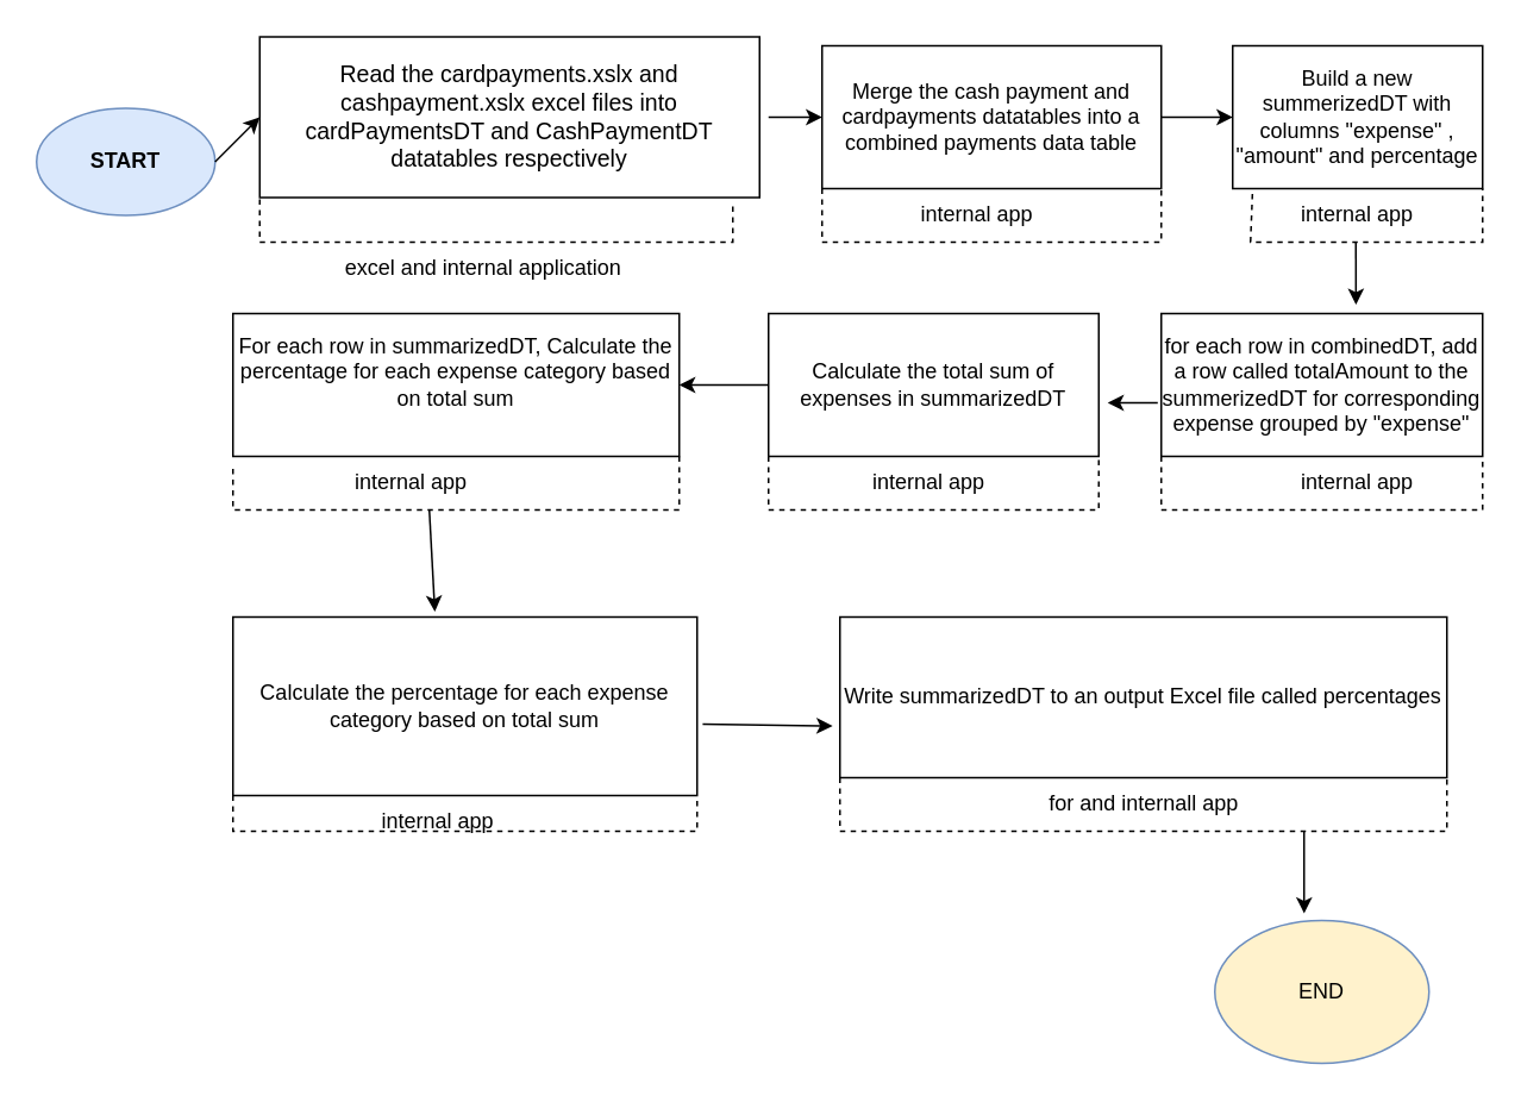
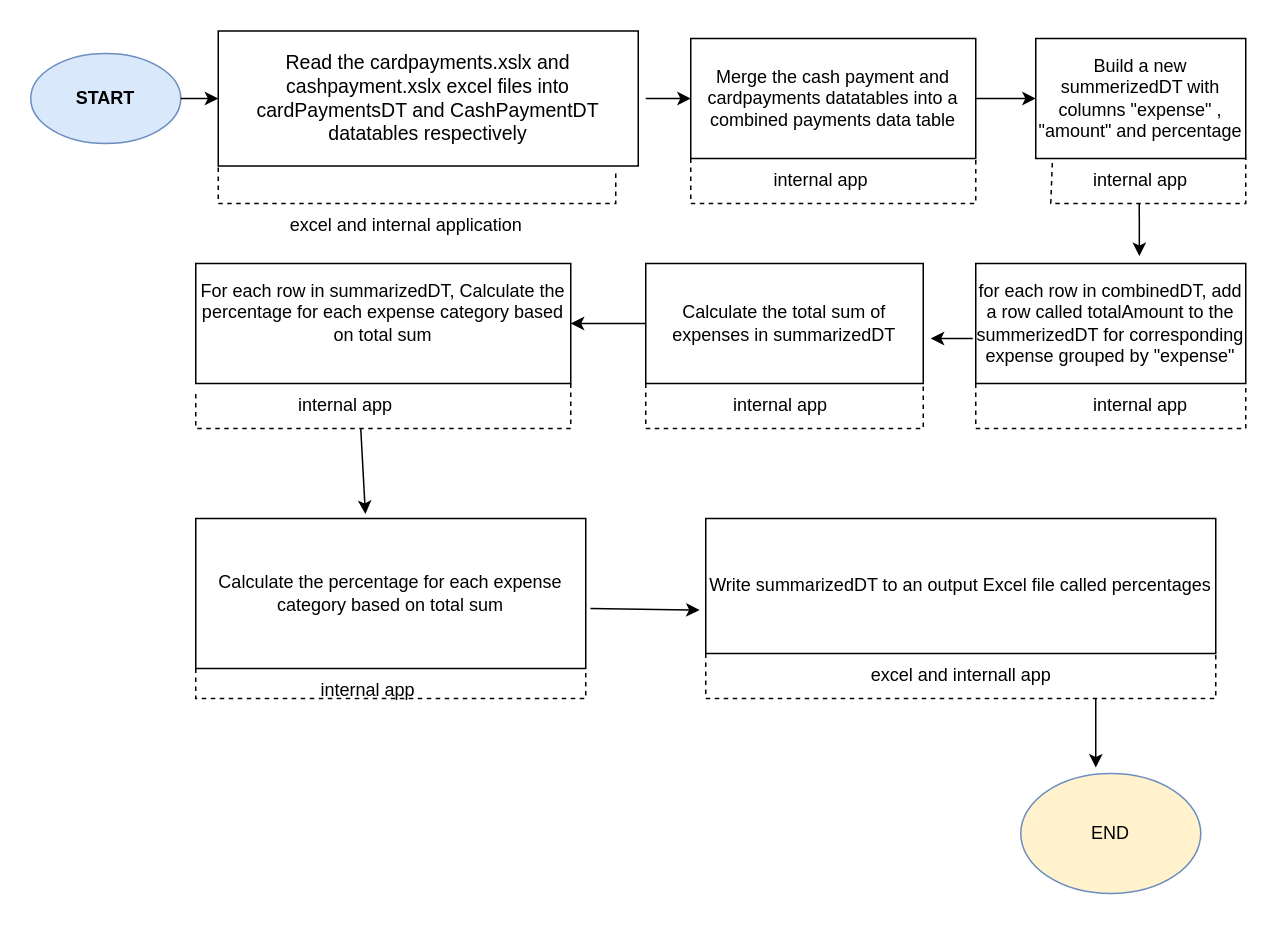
  <mxCell id="0" />
  <mxCell id="1" parent="0" />
- <mxCell id="2" value="&lt;b&gt;START&lt;/b&gt;" style="ellipse;whiteSpace=wrap;html=1;fillColor=#dae8fc;strokeColor=#6c8ebf;" vertex="1" parent="1"><mxGeometry x="20" y="60" width="100" height="60" as="geometry" /></mxCell>
+ <mxCell id="2" value="&lt;b&gt;START&lt;/b&gt;" style="ellipse;whiteSpace=wrap;html=1;fillColor=#dae8fc;strokeColor=#6c8ebf;" vertex="1" parent="1"><mxGeometry x="20" y="35" width="100" height="60" as="geometry" /></mxCell>
  <mxCell id="3" value="&lt;font style=&quot;font-size: 13px;&quot;&gt;Read the cardpayments.xslx and cashpayment.xslx excel files into cardPaymentsDT and CashPaymentDT datatables respectively&lt;/font&gt;" style="rounded=0;whiteSpace=wrap;html=1;" vertex="1" parent="1"><mxGeometry x="145" y="20" width="280" height="90" as="geometry" /></mxCell>
  <mxCell id="4" value="Merge the cash payment and cardpayments datatables into a combined payments data table" style="rounded=0;whiteSpace=wrap;html=1;" vertex="1" parent="1"><mxGeometry x="460" y="25" width="190" height="80" as="geometry" /></mxCell>
  <mxCell id="5" value="excel and internal application" style="text;html=1;align=center;verticalAlign=middle;resizable=0;points=[];autosize=1;strokeColor=none;fillColor=none;" vertex="1" parent="1"><mxGeometry x="180" y="135" width="180" height="30" as="geometry" /></mxCell>
  <mxCell id="6" value="Build a new summerizedDT with columns &quot;expense&quot; , &quot;amount&quot; and percentage" style="rounded=0;whiteSpace=wrap;html=1;" vertex="1" parent="1"><mxGeometry x="690" y="25" width="140" height="80" as="geometry" /></mxCell>
  <mxCell id="7" value="for each row in combinedDT, add a row called totalAmount to the summerizedDT for corresponding expense grouped by &quot;expense&quot;" style="rounded=0;whiteSpace=wrap;html=1;" vertex="1" parent="1"><mxGeometry x="650" y="175" width="180" height="80" as="geometry" /></mxCell>
  <mxCell id="8" value="Calculate the total sum of expenses in summarizedDT" style="rounded=0;whiteSpace=wrap;html=1;" vertex="1" parent="1"><mxGeometry x="430" y="175" width="185" height="80" as="geometry" /></mxCell>
  <mxCell id="9" value="For each row in summarizedDT, Calculate the percentage for each expense category based on total sum&lt;br/&gt;&lt;br/&gt;" style="rounded=0;whiteSpace=wrap;html=1;" vertex="1" parent="1"><mxGeometry x="130" y="175" width="250" height="80" as="geometry" /></mxCell>
  <mxCell id="10" value="Calculate the percentage for each expense category based on total sum" style="rounded=0;whiteSpace=wrap;html=1;" vertex="1" parent="1"><mxGeometry x="130" y="345" width="260" height="100" as="geometry" /></mxCell>
  <mxCell id="11" value="Write summarizedDT to an output Excel file called percentages" style="rounded=0;whiteSpace=wrap;html=1;" vertex="1" parent="1"><mxGeometry x="470" y="345" width="340" height="90" as="geometry" /></mxCell>
  <mxCell id="12" value="END" style="ellipse;whiteSpace=wrap;html=1;fillColor=#fff2cc;strokeColor=#6c8ebf;" vertex="1" parent="1"><mxGeometry x="680" y="515" width="120" height="80" as="geometry" /></mxCell>
- <mxCell id="13" value="for and internall app" style="text;html=1;align=center;verticalAlign=middle;resizable=0;points=[];autosize=1;strokeColor=none;fillColor=none;" vertex="1" parent="1"><mxGeometry x="570" y="435" width="140" height="30" as="geometry" /></mxCell>
+ <mxCell id="13" value="excel and internall app" style="text;html=1;align=center;verticalAlign=middle;resizable=0;points=[];autosize=1;strokeColor=none;fillColor=none;" vertex="1" parent="1"><mxGeometry x="570" y="435" width="140" height="30" as="geometry" /></mxCell>
  <mxCell id="14" value="internal app" style="text;html=1;strokeColor=none;fillColor=none;align=center;verticalAlign=middle;whiteSpace=wrap;rounded=0;" vertex="1" parent="1"><mxGeometry x="200" y="445" width="90" height="30" as="geometry" /></mxCell>
  <mxCell id="15" value="internal app" style="text;html=1;strokeColor=none;fillColor=none;align=center;verticalAlign=middle;whiteSpace=wrap;rounded=0;" vertex="1" parent="1"><mxGeometry x="705" y="255" width="110" height="30" as="geometry" /></mxCell>
  <mxCell id="16" value="internal app" style="text;html=1;strokeColor=none;fillColor=none;align=center;verticalAlign=middle;whiteSpace=wrap;rounded=0;" vertex="1" parent="1"><mxGeometry x="480" y="255" width="80" height="30" as="geometry" /></mxCell>
  <mxCell id="17" value="internal app" style="text;html=1;strokeColor=none;fillColor=none;align=center;verticalAlign=middle;whiteSpace=wrap;rounded=0;" vertex="1" parent="1"><mxGeometry x="190" y="255" width="80" height="30" as="geometry" /></mxCell>
  <mxCell id="18" value="internal app" style="text;html=1;strokeColor=none;fillColor=none;align=center;verticalAlign=middle;whiteSpace=wrap;rounded=0;" vertex="1" parent="1"><mxGeometry x="492.5" y="105" width="107.5" height="30" as="geometry" /></mxCell>
  <mxCell id="19" value="internal app" style="text;html=1;strokeColor=none;fillColor=none;align=center;verticalAlign=middle;whiteSpace=wrap;rounded=0;" vertex="1" parent="1"><mxGeometry x="720" y="105" width="80" height="30" as="geometry" /></mxCell>
  <mxCell id="20" value="" style="endArrow=none;dashed=1;html=1;rounded=0;entryX=0;entryY=1;entryDx=0;entryDy=0;" edge="1" parent="1" target="3"><mxGeometry width="50" height="50" relative="1" as="geometry"><mxPoint x="410" y="115" as="sourcePoint" /><mxPoint x="440" y="195" as="targetPoint" /><Array as="points"><mxPoint x="410" y="135" /><mxPoint x="145" y="135" /></Array></mxGeometry></mxCell>
  <mxCell id="21" value="" style="endArrow=none;dashed=1;html=1;rounded=0;entryX=1;entryY=1;entryDx=0;entryDy=0;exitX=0;exitY=1;exitDx=0;exitDy=0;" edge="1" parent="1" source="4" target="4"><mxGeometry width="50" height="50" relative="1" as="geometry"><mxPoint x="450" y="125" as="sourcePoint" /><mxPoint x="440" y="195" as="targetPoint" /><Array as="points"><mxPoint x="460" y="135" /><mxPoint x="650" y="135" /></Array></mxGeometry></mxCell>
  <mxCell id="22" value="" style="endArrow=none;dashed=1;html=1;rounded=0;entryX=1;entryY=1;entryDx=0;entryDy=0;exitX=0;exitY=1;exitDx=0;exitDy=0;" edge="1" parent="1" source="8" target="8"><mxGeometry width="50" height="50" relative="1" as="geometry"><mxPoint x="390" y="245" as="sourcePoint" /><mxPoint x="440" y="195" as="targetPoint" /><Array as="points"><mxPoint x="430" y="285" /><mxPoint x="615" y="285" /></Array></mxGeometry></mxCell>
  <mxCell id="23" value="" style="endArrow=none;dashed=1;html=1;rounded=0;exitX=1;exitY=1;exitDx=0;exitDy=0;entryX=0;entryY=1.088;entryDx=0;entryDy=0;entryPerimeter=0;" edge="1" parent="1" source="9" target="9"><mxGeometry width="50" height="50" relative="1" as="geometry"><mxPoint x="390" y="245" as="sourcePoint" /><mxPoint x="440" y="195" as="targetPoint" /><Array as="points"><mxPoint x="380" y="285" /><mxPoint x="130" y="285" /></Array></mxGeometry></mxCell>
  <mxCell id="24" value="" style="endArrow=none;dashed=1;html=1;rounded=0;entryX=1;entryY=1;entryDx=0;entryDy=0;exitX=0;exitY=1;exitDx=0;exitDy=0;" edge="1" parent="1" source="7" target="7"><mxGeometry width="50" height="50" relative="1" as="geometry"><mxPoint x="390" y="245" as="sourcePoint" /><mxPoint x="440" y="195" as="targetPoint" /><Array as="points"><mxPoint x="650" y="285" /><mxPoint x="830" y="285" /></Array></mxGeometry></mxCell>
  <mxCell id="25" value="" style="endArrow=none;dashed=1;html=1;rounded=0;entryX=1;entryY=1;entryDx=0;entryDy=0;exitX=0;exitY=1;exitDx=0;exitDy=0;" edge="1" parent="1" source="11" target="11"><mxGeometry width="50" height="50" relative="1" as="geometry"><mxPoint x="390" y="495" as="sourcePoint" /><mxPoint x="440" y="445" as="targetPoint" /><Array as="points"><mxPoint x="470" y="465" /><mxPoint x="810" y="465" /></Array></mxGeometry></mxCell>
  <mxCell id="26" value="" style="endArrow=none;dashed=1;html=1;rounded=0;entryX=1;entryY=1;entryDx=0;entryDy=0;exitX=0;exitY=1;exitDx=0;exitDy=0;" edge="1" parent="1" source="10" target="10"><mxGeometry width="50" height="50" relative="1" as="geometry"><mxPoint x="210" y="575" as="sourcePoint" /><mxPoint x="440" y="445" as="targetPoint" /><Array as="points"><mxPoint x="130" y="465" /><mxPoint x="390" y="465" /></Array></mxGeometry></mxCell>
  <mxCell id="27" value="" style="endArrow=classic;html=1;rounded=0;entryX=0.417;entryY=-0.05;entryDx=0;entryDy=0;entryPerimeter=0;" edge="1" parent="1" target="12"><mxGeometry width="50" height="50" relative="1" as="geometry"><mxPoint x="730" y="465" as="sourcePoint" /><mxPoint x="440" y="445" as="targetPoint" /></mxGeometry></mxCell>
  <mxCell id="28" value="" style="endArrow=classic;html=1;rounded=0;entryX=0.435;entryY=-0.03;entryDx=0;entryDy=0;entryPerimeter=0;" edge="1" parent="1" target="10"><mxGeometry width="50" height="50" relative="1" as="geometry"><mxPoint x="240" y="285" as="sourcePoint" /><mxPoint x="440" y="445" as="targetPoint" /></mxGeometry></mxCell>
  <mxCell id="29" value="" style="endArrow=classic;html=1;rounded=0;entryX=0;entryY=0.5;entryDx=0;entryDy=0;" edge="1" parent="1" target="4"><mxGeometry width="50" height="50" relative="1" as="geometry"><mxPoint x="430" y="65" as="sourcePoint" /><mxPoint x="440" y="235" as="targetPoint" /></mxGeometry></mxCell>
  <mxCell id="30" value="" style="endArrow=classic;html=1;rounded=0;entryX=0;entryY=0.5;entryDx=0;entryDy=0;exitX=1;exitY=0.5;exitDx=0;exitDy=0;" edge="1" parent="1" source="4" target="6"><mxGeometry width="50" height="50" relative="1" as="geometry"><mxPoint x="390" y="285" as="sourcePoint" /><mxPoint x="440" y="235" as="targetPoint" /></mxGeometry></mxCell>
  <mxCell id="31" value="" style="endArrow=classic;html=1;rounded=0;entryX=0;entryY=0.5;entryDx=0;entryDy=0;exitX=1;exitY=0.5;exitDx=0;exitDy=0;" edge="1" parent="1" source="2" target="3"><mxGeometry width="50" height="50" relative="1" as="geometry"><mxPoint x="390" y="285" as="sourcePoint" /><mxPoint x="440" y="235" as="targetPoint" /></mxGeometry></mxCell>
  <mxCell id="32" value="" style="endArrow=classic;html=1;rounded=0;exitX=-0.011;exitY=0.625;exitDx=0;exitDy=0;exitPerimeter=0;" edge="1" parent="1" source="7"><mxGeometry width="50" height="50" relative="1" as="geometry"><mxPoint x="390" y="285" as="sourcePoint" /><mxPoint x="620" y="225" as="targetPoint" /></mxGeometry></mxCell>
  <mxCell id="33" value="" style="endArrow=classic;html=1;rounded=0;entryX=1;entryY=0.5;entryDx=0;entryDy=0;exitX=0;exitY=0.5;exitDx=0;exitDy=0;" edge="1" parent="1" source="8" target="9"><mxGeometry width="50" height="50" relative="1" as="geometry"><mxPoint x="390" y="285" as="sourcePoint" /><mxPoint x="440" y="235" as="targetPoint" /></mxGeometry></mxCell>
  <mxCell id="34" value="" style="endArrow=none;dashed=1;html=1;rounded=0;entryX=1;entryY=1;entryDx=0;entryDy=0;exitX=0.079;exitY=1.038;exitDx=0;exitDy=0;exitPerimeter=0;" edge="1" parent="1" source="6" target="6"><mxGeometry width="50" height="50" relative="1" as="geometry"><mxPoint x="390" y="285" as="sourcePoint" /><mxPoint x="440" y="235" as="targetPoint" /><Array as="points"><mxPoint x="700" y="135" /><mxPoint x="830" y="135" /></Array></mxGeometry></mxCell>
  <mxCell id="35" value="" style="endArrow=classic;html=1;rounded=0;entryX=0.606;entryY=-0.062;entryDx=0;entryDy=0;entryPerimeter=0;" edge="1" parent="1" target="7"><mxGeometry width="50" height="50" relative="1" as="geometry"><mxPoint x="759" y="135" as="sourcePoint" /><mxPoint x="440" y="235" as="targetPoint" /></mxGeometry></mxCell>
  <mxCell id="36" value="" style="endArrow=classic;html=1;rounded=0;entryX=-0.012;entryY=0.678;entryDx=0;entryDy=0;entryPerimeter=0;exitX=1.012;exitY=0.6;exitDx=0;exitDy=0;exitPerimeter=0;" edge="1" parent="1" source="10" target="11"><mxGeometry width="50" height="50" relative="1" as="geometry"><mxPoint x="390" y="415" as="sourcePoint" /><mxPoint x="440" y="365" as="targetPoint" /></mxGeometry></mxCell>
